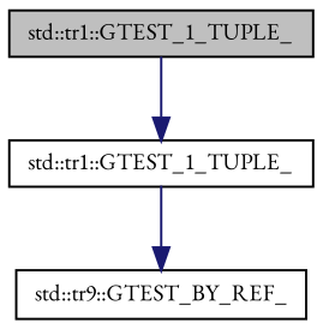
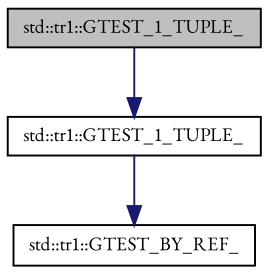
  digraph {
    rankdir=TB
    fontname="EB Garamond"
    node [color=black fillcolor=white fontname="EB Garamond" fontsize=10 shape=record style=filled]
    edge [color=midnightblue fontname="EB Garamond" fontsize=10 labelfontname=Helvetica labelfontsize=10 style=solid]
    n1 [fillcolor=grey75 fontcolor=black height=0.2 label="std::tr1::GTEST_1_TUPLE_" width=0.4]
    n2 [height=0.2 label="std::tr1::GTEST_1_TUPLE_" width=0.4]
-   n3 [height=0.2 label="std::tr9::GTEST_BY_REF_" width=0.4]
+   n3 [height=0.2 label="std::tr1::GTEST_BY_REF_" width=0.4]
    n1 -> n2
    n2 -> n3
  }
